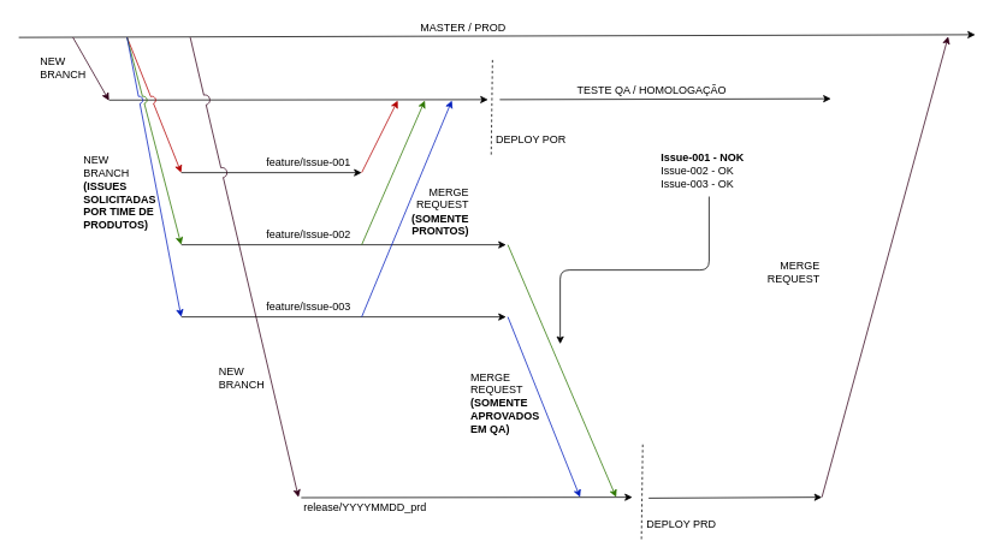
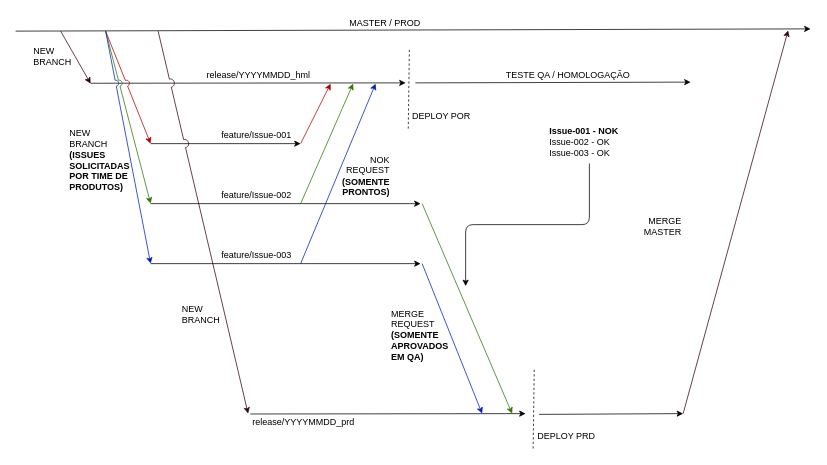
  <mxCell id="0" />
  <mxCell id="1" parent="0" />
  <mxCell id="2" value="" style="endArrow=classic;html=1;" parent="1" edge="1"><mxGeometry width="50" height="50" relative="1" as="geometry"><mxPoint x="20" y="41" as="sourcePoint" /><mxPoint x="1080" y="38" as="targetPoint" /></mxGeometry></mxCell>
  <mxCell id="3" value="" style="endArrow=classic;html=1;" parent="1" edge="1"><mxGeometry width="50" height="50" relative="1" as="geometry"><mxPoint x="120" y="110.5" as="sourcePoint" /><mxPoint x="540" y="110" as="targetPoint" /></mxGeometry></mxCell>
  <mxCell id="4" value="MASTER / PROD" style="text;html=1;strokeColor=none;fillColor=none;align=right;verticalAlign=middle;whiteSpace=wrap;rounded=0;" parent="1" vertex="1"><mxGeometry x="426" y="20" width="136" height="20" as="geometry" /></mxCell>
  <mxCell id="5" value="" style="endArrow=classic;html=1;fillColor=#dae8fc;strokeColor=#000000;" parent="1" edge="1"><mxGeometry width="50" height="50" relative="1" as="geometry"><mxPoint x="200" y="191" as="sourcePoint" /><mxPoint x="400" y="191" as="targetPoint" /></mxGeometry></mxCell>
  <mxCell id="6" value="" style="endArrow=classic;html=1;fillColor=#f5f5f5;strokeColor=#33001A;" parent="1" edge="1"><mxGeometry width="50" height="50" relative="1" as="geometry"><mxPoint x="80" y="41" as="sourcePoint" /><mxPoint x="120" y="111" as="targetPoint" /></mxGeometry></mxCell>
  <mxCell id="7" value="" style="endArrow=classic;html=1;fillColor=#e51400;strokeColor=#B20000;" parent="1" edge="1"><mxGeometry width="50" height="50" relative="1" as="geometry"><mxPoint x="400" y="191" as="sourcePoint" /><mxPoint x="440" y="111" as="targetPoint" /></mxGeometry></mxCell>
+ <mxCell id="8" value="release/YYYYMMDD_hml" style="text;html=1;strokeColor=none;fillColor=none;align=right;verticalAlign=middle;whiteSpace=wrap;rounded=0;" parent="1" vertex="1"><mxGeometry x="255" y="90" width="160" height="20" as="geometry" /></mxCell>
  <mxCell id="9" value="feature/Issue-001" style="text;html=1;strokeColor=none;fillColor=none;align=right;verticalAlign=middle;whiteSpace=wrap;rounded=0;" parent="1" vertex="1"><mxGeometry x="280" y="171" width="110" height="18" as="geometry" /></mxCell>
- <mxCell id="10" value="MERGE&lt;br&gt;REQUEST&lt;br&gt;&lt;b&gt;(SOMENTE PRONTOS)&lt;/b&gt;" style="text;html=1;strokeColor=none;fillColor=none;align=right;verticalAlign=top;whiteSpace=wrap;rounded=0;" parent="1" vertex="1"><mxGeometry x="440" y="199" width="81" height="70" as="geometry" /></mxCell>
+ <mxCell id="10" value="NOK&lt;br&gt;REQUEST&lt;br&gt;&lt;b&gt;(SOMENTE PRONTOS)&lt;/b&gt;" style="text;html=1;strokeColor=none;fillColor=none;align=right;verticalAlign=top;whiteSpace=wrap;rounded=0;" parent="1" vertex="1"><mxGeometry x="440" y="199" width="81" height="70" as="geometry" /></mxCell>
  <mxCell id="11" value="" style="endArrow=classic;html=1;fillColor=#f5f5f5;strokeColor=#33001A;jumpStyle=arc;jumpSize=11;" parent="1" edge="1"><mxGeometry width="50" height="50" relative="1" as="geometry"><mxPoint x="210" y="41" as="sourcePoint" /><mxPoint x="330" y="551" as="targetPoint" /></mxGeometry></mxCell>
  <mxCell id="12" value="" style="endArrow=classic;html=1;fillColor=#e51400;strokeColor=#B20000;jumpStyle=arc;jumpSize=8;" parent="1" edge="1"><mxGeometry width="50" height="50" relative="1" as="geometry"><mxPoint x="140" y="41" as="sourcePoint" /><mxPoint x="200" y="191" as="targetPoint" /></mxGeometry></mxCell>
  <mxCell id="13" value="" style="endArrow=classic;html=1;fillColor=#ffe6cc;strokeColor=#000000;" parent="1" edge="1"><mxGeometry width="50" height="50" relative="1" as="geometry"><mxPoint x="200" y="271" as="sourcePoint" /><mxPoint x="560" y="271" as="targetPoint" /></mxGeometry></mxCell>
  <mxCell id="14" value="" style="endArrow=classic;html=1;fillColor=#d5e8d4;strokeColor=#000000;" parent="1" edge="1"><mxGeometry width="50" height="50" relative="1" as="geometry"><mxPoint x="200" y="351" as="sourcePoint" /><mxPoint x="560" y="351" as="targetPoint" /></mxGeometry></mxCell>
  <mxCell id="15" value="" style="endArrow=classic;html=1;fillColor=#60a917;strokeColor=#2D7600;jumpStyle=arc;jumpSize=8;" parent="1" edge="1"><mxGeometry width="50" height="50" relative="1" as="geometry"><mxPoint x="140" y="41" as="sourcePoint" /><mxPoint x="200" y="271" as="targetPoint" /></mxGeometry></mxCell>
  <mxCell id="16" value="" style="endArrow=classic;html=1;fillColor=#0050ef;strokeColor=#001DBC;jumpStyle=arc;jumpSize=8;" parent="1" edge="1"><mxGeometry width="50" height="50" relative="1" as="geometry"><mxPoint x="140" y="41" as="sourcePoint" /><mxPoint x="200" y="351" as="targetPoint" /></mxGeometry></mxCell>
  <mxCell id="17" value="feature/Issue-002" style="text;html=1;strokeColor=none;fillColor=none;align=right;verticalAlign=middle;whiteSpace=wrap;rounded=0;" parent="1" vertex="1"><mxGeometry x="280" y="251" width="110" height="18" as="geometry" /></mxCell>
  <mxCell id="18" value="feature/Issue-003" style="text;html=1;strokeColor=none;fillColor=none;align=right;verticalAlign=middle;whiteSpace=wrap;rounded=0;" parent="1" vertex="1"><mxGeometry x="280" y="331" width="110" height="18" as="geometry" /></mxCell>
  <mxCell id="19" value="" style="endArrow=classic;html=1;fillColor=#60a917;strokeColor=#2D7600;" parent="1" edge="1"><mxGeometry width="50" height="50" relative="1" as="geometry"><mxPoint x="400" y="271" as="sourcePoint" /><mxPoint x="470" y="111" as="targetPoint" /></mxGeometry></mxCell>
  <mxCell id="20" value="" style="endArrow=classic;html=1;fillColor=#0050ef;strokeColor=#001DBC;" parent="1" edge="1"><mxGeometry width="50" height="50" relative="1" as="geometry"><mxPoint x="400" y="351" as="sourcePoint" /><mxPoint x="500" y="111" as="targetPoint" /></mxGeometry></mxCell>
  <mxCell id="21" value="release/YYYYMMDD_prd" style="text;html=1;strokeColor=none;fillColor=none;align=left;verticalAlign=middle;whiteSpace=wrap;rounded=0;" parent="1" vertex="1"><mxGeometry x="334" y="553" width="160" height="20" as="geometry" /></mxCell>
  <mxCell id="22" value="" style="endArrow=classic;html=1;" parent="1" edge="1"><mxGeometry width="50" height="50" relative="1" as="geometry"><mxPoint x="333" y="551.5" as="sourcePoint" /><mxPoint x="700" y="551" as="targetPoint" /></mxGeometry></mxCell>
  <mxCell id="23" value="NEW &lt;br&gt;BRANCH" style="text;html=1;strokeColor=none;fillColor=none;align=left;verticalAlign=middle;whiteSpace=wrap;rounded=0;" parent="1" vertex="1"><mxGeometry x="42" y="53" width="68" height="44" as="geometry" /></mxCell>
  <mxCell id="24" value="DEPLOY POR" style="text;html=1;strokeColor=none;fillColor=none;align=left;verticalAlign=middle;whiteSpace=wrap;rounded=0;" parent="1" vertex="1"><mxGeometry x="547" y="138" width="89" height="33" as="geometry" /></mxCell>
  <mxCell id="25" value="" style="endArrow=none;dashed=1;html=1;strokeColor=#000000;" parent="1" edge="1"><mxGeometry width="50" height="50" relative="1" as="geometry"><mxPoint x="543.5" y="171" as="sourcePoint" /><mxPoint x="545" y="64.5" as="targetPoint" /></mxGeometry></mxCell>
  <mxCell id="26" value="NEW &lt;br&gt;BRANCH" style="text;html=1;strokeColor=none;fillColor=none;align=left;verticalAlign=middle;whiteSpace=wrap;rounded=0;" parent="1" vertex="1"><mxGeometry x="240" y="397" width="68" height="44" as="geometry" /></mxCell>
  <mxCell id="27" value="" style="endArrow=classic;html=1;fillColor=#0050ef;strokeColor=#001DBC;" parent="1" edge="1"><mxGeometry width="50" height="50" relative="1" as="geometry"><mxPoint x="562" y="351" as="sourcePoint" /><mxPoint x="642" y="551" as="targetPoint" /></mxGeometry></mxCell>
  <mxCell id="28" value="" style="endArrow=classic;html=1;fillColor=#60a917;strokeColor=#2D7600;" parent="1" edge="1"><mxGeometry width="50" height="50" relative="1" as="geometry"><mxPoint x="562" y="271" as="sourcePoint" /><mxPoint x="682" y="551" as="targetPoint" /></mxGeometry></mxCell>
  <mxCell id="29" value="MERGE&lt;br&gt;REQUEST&lt;br&gt;&lt;b&gt;(SOMENTE APROVADOS EM QA)&lt;/b&gt;" style="text;html=1;strokeColor=none;fillColor=none;align=left;verticalAlign=top;whiteSpace=wrap;rounded=0;" parent="1" vertex="1"><mxGeometry x="519" y="404" width="95" height="70" as="geometry" /></mxCell>
  <mxCell id="30" value="DEPLOY PRD" style="text;html=1;strokeColor=none;fillColor=none;align=left;verticalAlign=middle;whiteSpace=wrap;rounded=0;" parent="1" vertex="1"><mxGeometry x="713.5" y="564.5" width="89" height="33" as="geometry" /></mxCell>
  <mxCell id="31" value="" style="endArrow=none;dashed=1;html=1;strokeColor=#000000;" parent="1" edge="1"><mxGeometry width="50" height="50" relative="1" as="geometry"><mxPoint x="710" y="597.5" as="sourcePoint" /><mxPoint x="711.5" y="491" as="targetPoint" /></mxGeometry></mxCell>
  <mxCell id="32" value="" style="endArrow=classic;html=1;" parent="1" edge="1"><mxGeometry width="50" height="50" relative="1" as="geometry"><mxPoint x="718" y="552" as="sourcePoint" /><mxPoint x="910" y="551" as="targetPoint" /></mxGeometry></mxCell>
  <mxCell id="33" value="" style="endArrow=classic;html=1;fillColor=#f5f5f5;strokeColor=#33001A;jumpStyle=arc;jumpSize=11;" parent="1" edge="1"><mxGeometry width="50" height="50" relative="1" as="geometry"><mxPoint x="910" y="551" as="sourcePoint" /><mxPoint x="1050" y="40" as="targetPoint" /></mxGeometry></mxCell>
- <mxCell id="34" value="MERGE&lt;br&gt;REQUEST" style="text;html=1;strokeColor=none;fillColor=none;align=right;verticalAlign=top;whiteSpace=wrap;rounded=0;" parent="1" vertex="1"><mxGeometry x="830" y="281" width="80" height="45" as="geometry" /></mxCell>
+ <mxCell id="34" value="MERGE&lt;br&gt;MASTER" style="text;html=1;strokeColor=none;fillColor=none;align=right;verticalAlign=top;whiteSpace=wrap;rounded=0;" parent="1" vertex="1"><mxGeometry x="830" y="281" width="80" height="45" as="geometry" /></mxCell>
  <mxCell id="35" value="NEW &lt;br&gt;BRANCH&lt;br&gt;&lt;b&gt;(ISSUES SOLICITADAS POR TIME DE PRODUTOS)&lt;/b&gt;" style="text;html=1;strokeColor=none;fillColor=none;align=left;verticalAlign=middle;whiteSpace=wrap;rounded=0;" parent="1" vertex="1"><mxGeometry x="90" y="156" width="85" height="113" as="geometry" /></mxCell>
  <mxCell id="36" value="" style="endArrow=classic;html=1;" parent="1" edge="1"><mxGeometry width="50" height="50" relative="1" as="geometry"><mxPoint x="553" y="110" as="sourcePoint" /><mxPoint x="920" y="109" as="targetPoint" /></mxGeometry></mxCell>
- <mxCell id="37" value="TESTE QA / HOMOLOGAÇÃO" style="text;html=1;strokeColor=none;fillColor=none;align=left;verticalAlign=middle;whiteSpace=wrap;rounded=0;" parent="1" vertex="1"><mxGeometry x="637" y="90" width="223" height="20" as="geometry" /></mxCell>
+ <mxCell id="37" value="TESTE QA / HOMOLOGAÇÃO" style="text;html=1;strokeColor=none;fillColor=none;align=left;verticalAlign=middle;whiteSpace=wrap;rounded=0;" parent="1" vertex="1"><mxGeometry x="672" y="90" width="223" height="20" as="geometry" /></mxCell>
  <mxCell id="38" value="&lt;b&gt;Issue-001 - NOK&lt;/b&gt;&lt;br&gt;Issue-002 - OK&lt;br&gt;Issue-003 - OK" style="text;html=1;strokeColor=none;fillColor=none;align=left;verticalAlign=middle;whiteSpace=wrap;rounded=0;" vertex="1" parent="1"><mxGeometry x="730" y="160.5" width="110" height="57" as="geometry" /></mxCell>
  <mxCell id="39" value="" style="edgeStyle=elbowEdgeStyle;elbow=vertical;endArrow=none;html=1;strokeColor=#000000;startArrow=classic;startFill=1;endFill=0;" edge="1" parent="1" target="38"><mxGeometry width="50" height="50" relative="1" as="geometry"><mxPoint x="620" y="381" as="sourcePoint" /><mxPoint x="790" y="171" as="targetPoint" /></mxGeometry></mxCell>
